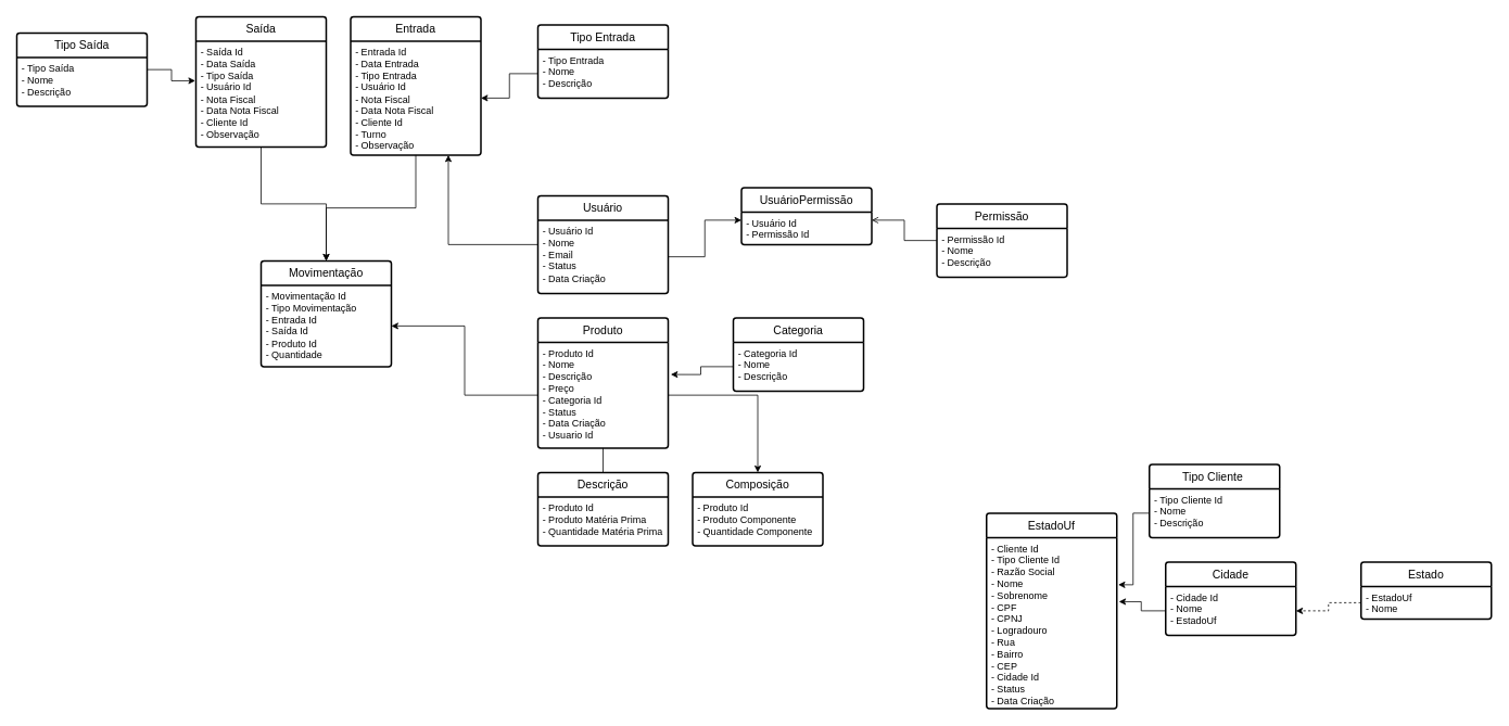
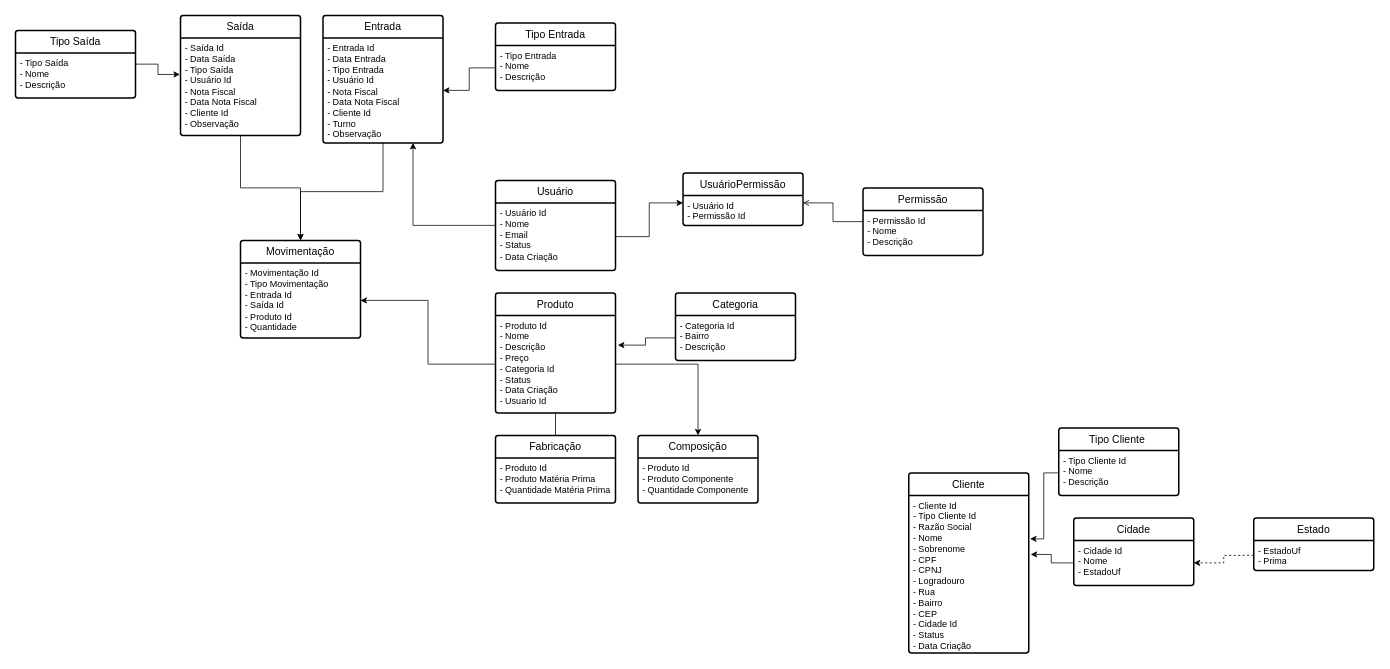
  <mxCell id="0" />
  <mxCell id="1" parent="0" />
  <mxCell id="2" value="" style="edgeStyle=orthogonalEdgeStyle;rounded=0;orthogonalLoop=1;jettySize=auto;html=1;entryX=0.75;entryY=1;entryDx=0;entryDy=0;" edge="1" parent="1" source="3" target="30"><mxGeometry relative="1" as="geometry" /></mxCell>
  <mxCell id="3" value="Usuário" style="swimlane;childLayout=stackLayout;horizontal=1;startSize=30;horizontalStack=0;rounded=1;fontSize=14;fontStyle=0;strokeWidth=2;resizeParent=0;resizeLast=1;shadow=0;dashed=0;align=center;arcSize=4;whiteSpace=wrap;html=1;" vertex="1" parent="1"><mxGeometry x="660" y="240" width="160" height="120" as="geometry" /></mxCell>
  <mxCell id="4" value="- Usuário Id&lt;div&gt;- Nome&lt;/div&gt;&lt;div&gt;- Email&lt;/div&gt;&lt;div&gt;- Status&lt;/div&gt;&lt;div&gt;- Data Criação&lt;/div&gt;" style="align=left;strokeColor=none;fillColor=none;spacingLeft=4;fontSize=12;verticalAlign=top;resizable=0;rotatable=0;part=1;html=1;" vertex="1" parent="3"><mxGeometry y="30" width="160" height="90" as="geometry" /></mxCell>
  <mxCell id="5" style="edgeStyle=orthogonalEdgeStyle;rounded=0;orthogonalLoop=1;jettySize=auto;html=1;entryX=1;entryY=0.25;entryDx=0;entryDy=0;endArrow=open;" edge="1" parent="1" source="6" target="9"><mxGeometry relative="1" as="geometry" /></mxCell>
  <mxCell id="6" value="Permissão" style="swimlane;childLayout=stackLayout;horizontal=1;startSize=30;horizontalStack=0;rounded=1;fontSize=14;fontStyle=0;strokeWidth=2;resizeParent=0;resizeLast=1;shadow=0;dashed=0;align=center;arcSize=4;whiteSpace=wrap;html=1;" vertex="1" parent="1"><mxGeometry x="1150" y="250" width="160" height="90" as="geometry" /></mxCell>
  <mxCell id="7" value="- Permissão Id&lt;div&gt;- Nome&lt;/div&gt;&lt;div&gt;- Descrição&lt;/div&gt;" style="align=left;strokeColor=none;fillColor=none;spacingLeft=4;fontSize=12;verticalAlign=top;resizable=0;rotatable=0;part=1;html=1;" vertex="1" parent="6"><mxGeometry y="30" width="160" height="60" as="geometry" /></mxCell>
  <mxCell id="8" value="UsuárioPermissão" style="swimlane;childLayout=stackLayout;horizontal=1;startSize=30;horizontalStack=0;rounded=1;fontSize=14;fontStyle=0;strokeWidth=2;resizeParent=0;resizeLast=1;shadow=0;dashed=0;align=center;arcSize=4;whiteSpace=wrap;html=1;" vertex="1" parent="1"><mxGeometry x="910" y="230" width="160" height="70" as="geometry" /></mxCell>
  <mxCell id="9" value="- Usuário Id&lt;div&gt;- Permissão Id&lt;/div&gt;" style="align=left;strokeColor=none;fillColor=none;spacingLeft=4;fontSize=12;verticalAlign=top;resizable=0;rotatable=0;part=1;html=1;" vertex="1" parent="8"><mxGeometry y="30" width="160" height="40" as="geometry" /></mxCell>
  <mxCell id="10" style="edgeStyle=orthogonalEdgeStyle;rounded=0;orthogonalLoop=1;jettySize=auto;html=1;entryX=0;entryY=0.25;entryDx=0;entryDy=0;" edge="1" parent="1" source="4" target="9"><mxGeometry relative="1" as="geometry" /></mxCell>
- <mxCell id="11" value="EstadoUf" style="swimlane;childLayout=stackLayout;horizontal=1;startSize=30;horizontalStack=0;rounded=1;fontSize=14;fontStyle=0;strokeWidth=2;resizeParent=0;resizeLast=1;shadow=0;dashed=0;align=center;arcSize=4;whiteSpace=wrap;html=1;" vertex="1" parent="1"><mxGeometry x="1211" y="630" width="160" height="240" as="geometry" /></mxCell>
+ <mxCell id="11" value="Cliente" style="swimlane;childLayout=stackLayout;horizontal=1;startSize=30;horizontalStack=0;rounded=1;fontSize=14;fontStyle=0;strokeWidth=2;resizeParent=0;resizeLast=1;shadow=0;dashed=0;align=center;arcSize=4;whiteSpace=wrap;html=1;" vertex="1" parent="1"><mxGeometry x="1211" y="630" width="160" height="240" as="geometry" /></mxCell>
  <mxCell id="12" value="- Cliente Id&lt;div&gt;- Tipo Cliente Id&lt;br&gt;&lt;div&gt;- Razão Social&lt;/div&gt;&lt;div&gt;- Nome&lt;/div&gt;&lt;div&gt;- Sobrenome&lt;/div&gt;&lt;div&gt;- CPF&lt;/div&gt;&lt;div&gt;- CPNJ&lt;/div&gt;&lt;div&gt;- Logradouro&lt;/div&gt;&lt;div&gt;- Rua&lt;/div&gt;&lt;div&gt;- Bairro&lt;/div&gt;&lt;div&gt;- CEP&lt;/div&gt;&lt;div&gt;- Cidade Id&lt;/div&gt;&lt;div&gt;- Status&lt;/div&gt;&lt;div&gt;- Data Criação&lt;/div&gt;&lt;div&gt;&lt;br&gt;&lt;/div&gt;&lt;/div&gt;" style="align=left;strokeColor=none;fillColor=none;spacingLeft=4;fontSize=12;verticalAlign=top;resizable=0;rotatable=0;part=1;html=1;" vertex="1" parent="11"><mxGeometry y="30" width="160" height="210" as="geometry" /></mxCell>
  <mxCell id="13" value="Tipo Cliente&amp;nbsp;" style="swimlane;childLayout=stackLayout;horizontal=1;startSize=30;horizontalStack=0;rounded=1;fontSize=14;fontStyle=0;strokeWidth=2;resizeParent=0;resizeLast=1;shadow=0;dashed=0;align=center;arcSize=4;whiteSpace=wrap;html=1;" vertex="1" parent="1"><mxGeometry x="1411" y="570" width="160" height="90" as="geometry" /></mxCell>
  <mxCell id="14" value="- Tipo Cliente Id&lt;div&gt;- Nome&lt;/div&gt;&lt;div&gt;- Descrição&lt;/div&gt;" style="align=left;strokeColor=none;fillColor=none;spacingLeft=4;fontSize=12;verticalAlign=top;resizable=0;rotatable=0;part=1;html=1;" vertex="1" parent="13"><mxGeometry y="30" width="160" height="60" as="geometry" /></mxCell>
  <mxCell id="15" value="Cidade" style="swimlane;childLayout=stackLayout;horizontal=1;startSize=30;horizontalStack=0;rounded=1;fontSize=14;fontStyle=0;strokeWidth=2;resizeParent=0;resizeLast=1;shadow=0;dashed=0;align=center;arcSize=4;whiteSpace=wrap;html=1;" vertex="1" parent="1"><mxGeometry x="1431" y="690" width="160" height="90" as="geometry" /></mxCell>
  <mxCell id="16" value="- Cidade Id&lt;div&gt;- Nome&lt;/div&gt;&lt;div&gt;- EstadoUf&lt;/div&gt;" style="align=left;strokeColor=none;fillColor=none;spacingLeft=4;fontSize=12;verticalAlign=top;resizable=0;rotatable=0;part=1;html=1;" vertex="1" parent="15"><mxGeometry y="30" width="160" height="60" as="geometry" /></mxCell>
  <mxCell id="17" value="Estado" style="swimlane;childLayout=stackLayout;horizontal=1;startSize=30;horizontalStack=0;rounded=1;fontSize=14;fontStyle=0;strokeWidth=2;resizeParent=0;resizeLast=1;shadow=0;dashed=0;align=center;arcSize=4;whiteSpace=wrap;html=1;" vertex="1" parent="1"><mxGeometry x="1671" y="690" width="160" height="70" as="geometry" /></mxCell>
- <mxCell id="18" value="- EstadoUf&lt;div&gt;- Nome&lt;/div&gt;" style="align=left;strokeColor=none;fillColor=none;spacingLeft=4;fontSize=12;verticalAlign=top;resizable=0;rotatable=0;part=1;html=1;" vertex="1" parent="17"><mxGeometry y="30" width="160" height="40" as="geometry" /></mxCell>
+ <mxCell id="18" value="- EstadoUf&lt;div&gt;- Prima&lt;/div&gt;" style="align=left;strokeColor=none;fillColor=none;spacingLeft=4;fontSize=12;verticalAlign=top;resizable=0;rotatable=0;part=1;html=1;" vertex="1" parent="17"><mxGeometry y="30" width="160" height="40" as="geometry" /></mxCell>
  <mxCell id="19" value="" style="edgeStyle=orthogonalEdgeStyle;rounded=0;orthogonalLoop=1;jettySize=auto;html=1;" edge="1" parent="1" source="20" target="25"><mxGeometry relative="1" as="geometry" /></mxCell>
  <mxCell id="20" value="Produto" style="swimlane;childLayout=stackLayout;horizontal=1;startSize=30;horizontalStack=0;rounded=1;fontSize=14;fontStyle=0;strokeWidth=2;resizeParent=0;resizeLast=1;shadow=0;dashed=0;align=center;arcSize=4;whiteSpace=wrap;html=1;" vertex="1" parent="1"><mxGeometry x="660" y="390" width="160" height="160" as="geometry" /></mxCell>
  <mxCell id="21" value="- Produto Id&lt;div&gt;- Nome&lt;/div&gt;&lt;div&gt;- Descrição&lt;/div&gt;&lt;div&gt;- Preço&lt;/div&gt;&lt;div&gt;- Categoria Id&lt;/div&gt;&lt;div&gt;- Status&lt;/div&gt;&lt;div&gt;- Data Criação&lt;/div&gt;&lt;div&gt;- Usuario Id&lt;/div&gt;" style="align=left;strokeColor=none;fillColor=none;spacingLeft=4;fontSize=12;verticalAlign=top;resizable=0;rotatable=0;part=1;html=1;" vertex="1" parent="20"><mxGeometry y="30" width="160" height="130" as="geometry" /></mxCell>
  <mxCell id="22" value="Categoria" style="swimlane;childLayout=stackLayout;horizontal=1;startSize=30;horizontalStack=0;rounded=1;fontSize=14;fontStyle=0;strokeWidth=2;resizeParent=0;resizeLast=1;shadow=0;dashed=0;align=center;arcSize=4;whiteSpace=wrap;html=1;" vertex="1" parent="1"><mxGeometry x="900" y="390" width="160" height="90" as="geometry" /></mxCell>
- <mxCell id="23" value="- Categoria Id&lt;div&gt;- Nome&lt;/div&gt;&lt;div&gt;- Descrição&lt;/div&gt;" style="align=left;strokeColor=none;fillColor=none;spacingLeft=4;fontSize=12;verticalAlign=top;resizable=0;rotatable=0;part=1;html=1;" vertex="1" parent="22"><mxGeometry y="30" width="160" height="60" as="geometry" /></mxCell>
- <mxCell id="24" value="Descrição" style="swimlane;childLayout=stackLayout;horizontal=1;startSize=30;horizontalStack=0;rounded=1;fontSize=14;fontStyle=0;strokeWidth=2;resizeParent=0;resizeLast=1;shadow=0;dashed=0;align=center;arcSize=4;whiteSpace=wrap;html=1;" vertex="1" parent="1"><mxGeometry x="660" y="580" width="160" height="90" as="geometry" /></mxCell>
+ <mxCell id="23" value="- Categoria Id&lt;div&gt;- Bairro&lt;/div&gt;&lt;div&gt;- Descrição&lt;/div&gt;" style="align=left;strokeColor=none;fillColor=none;spacingLeft=4;fontSize=12;verticalAlign=top;resizable=0;rotatable=0;part=1;html=1;" vertex="1" parent="22"><mxGeometry y="30" width="160" height="60" as="geometry" /></mxCell>
+ <mxCell id="24" value="Fabricação" style="swimlane;childLayout=stackLayout;horizontal=1;startSize=30;horizontalStack=0;rounded=1;fontSize=14;fontStyle=0;strokeWidth=2;resizeParent=0;resizeLast=1;shadow=0;dashed=0;align=center;arcSize=4;whiteSpace=wrap;html=1;" vertex="1" parent="1"><mxGeometry x="660" y="580" width="160" height="90" as="geometry" /></mxCell>
  <mxCell id="25" value="- Produto Id&lt;div&gt;- Produto Matéria Prima&amp;nbsp;&lt;/div&gt;&lt;div&gt;- Quantidade Matéria Prima&lt;/div&gt;" style="align=left;strokeColor=none;fillColor=none;spacingLeft=4;fontSize=12;verticalAlign=top;resizable=0;rotatable=0;part=1;html=1;" vertex="1" parent="24"><mxGeometry y="30" width="160" height="60" as="geometry" /></mxCell>
  <mxCell id="26" value="Composição" style="swimlane;childLayout=stackLayout;horizontal=1;startSize=30;horizontalStack=0;rounded=1;fontSize=14;fontStyle=0;strokeWidth=2;resizeParent=0;resizeLast=1;shadow=0;dashed=0;align=center;arcSize=4;whiteSpace=wrap;html=1;" vertex="1" parent="1"><mxGeometry x="850" y="580" width="160" height="90" as="geometry" /></mxCell>
  <mxCell id="27" value="- Produto Id&lt;div&gt;- Produto Componente&lt;/div&gt;&lt;div&gt;- Quantidade Componente&lt;/div&gt;" style="align=left;strokeColor=none;fillColor=none;spacingLeft=4;fontSize=12;verticalAlign=top;resizable=0;rotatable=0;part=1;html=1;" vertex="1" parent="26"><mxGeometry y="30" width="160" height="60" as="geometry" /></mxCell>
  <mxCell id="28" style="edgeStyle=orthogonalEdgeStyle;rounded=0;orthogonalLoop=1;jettySize=auto;html=1;entryX=0.5;entryY=0;entryDx=0;entryDy=0;" edge="1" parent="1" source="21" target="26"><mxGeometry relative="1" as="geometry" /></mxCell>
  <mxCell id="29" value="Entrada" style="swimlane;childLayout=stackLayout;horizontal=1;startSize=30;horizontalStack=0;rounded=1;fontSize=14;fontStyle=0;strokeWidth=2;resizeParent=0;resizeLast=1;shadow=0;dashed=0;align=center;arcSize=4;whiteSpace=wrap;html=1;" vertex="1" parent="1"><mxGeometry x="430" y="20" width="160" height="170" as="geometry" /></mxCell>
  <mxCell id="30" value="- Entrada Id&lt;div&gt;- Data Entrada&lt;/div&gt;&lt;div&gt;- Tipo Entrada&lt;/div&gt;&lt;div&gt;- Usuário Id&lt;br&gt;&lt;/div&gt;&lt;div&gt;- Nota Fiscal&lt;/div&gt;&lt;div&gt;- Data Nota Fiscal&lt;/div&gt;&lt;div&gt;- Cliente Id&lt;/div&gt;&lt;div&gt;- Turno&lt;/div&gt;&lt;div&gt;- Observação&lt;/div&gt;" style="align=left;strokeColor=none;fillColor=none;spacingLeft=4;fontSize=12;verticalAlign=top;resizable=0;rotatable=0;part=1;html=1;" vertex="1" parent="29"><mxGeometry y="30" width="160" height="140" as="geometry" /></mxCell>
  <mxCell id="31" value="Saída" style="swimlane;childLayout=stackLayout;horizontal=1;startSize=30;horizontalStack=0;rounded=1;fontSize=14;fontStyle=0;strokeWidth=2;resizeParent=0;resizeLast=1;shadow=0;dashed=0;align=center;arcSize=4;whiteSpace=wrap;html=1;" vertex="1" parent="1"><mxGeometry x="240" y="20" width="160" height="160" as="geometry" /></mxCell>
  <mxCell id="32" value="- Saída Id&lt;div&gt;- Data Saída&lt;/div&gt;&lt;div&gt;- Tipo Saída&lt;/div&gt;&lt;div&gt;- Usuário Id&lt;br&gt;&lt;/div&gt;&lt;div&gt;- Nota Fiscal&lt;/div&gt;&lt;div&gt;- Data Nota Fiscal&lt;/div&gt;&lt;div&gt;- Cliente Id&lt;/div&gt;&lt;div&gt;- Observação&lt;/div&gt;" style="align=left;strokeColor=none;fillColor=none;spacingLeft=4;fontSize=12;verticalAlign=top;resizable=0;rotatable=0;part=1;html=1;" vertex="1" parent="31"><mxGeometry y="30" width="160" height="130" as="geometry" /></mxCell>
  <mxCell id="33" value="Tipo Entrada" style="swimlane;childLayout=stackLayout;horizontal=1;startSize=30;horizontalStack=0;rounded=1;fontSize=14;fontStyle=0;strokeWidth=2;resizeParent=0;resizeLast=1;shadow=0;dashed=0;align=center;arcSize=4;whiteSpace=wrap;html=1;" vertex="1" parent="1"><mxGeometry x="660" y="30" width="160" height="90" as="geometry" /></mxCell>
  <mxCell id="34" value="- Tipo Entrada&lt;div&gt;- Nome&lt;/div&gt;&lt;div&gt;- Descrição&lt;/div&gt;" style="align=left;strokeColor=none;fillColor=none;spacingLeft=4;fontSize=12;verticalAlign=top;resizable=0;rotatable=0;part=1;html=1;" vertex="1" parent="33"><mxGeometry y="30" width="160" height="60" as="geometry" /></mxCell>
  <mxCell id="35" value="Tipo Saída" style="swimlane;childLayout=stackLayout;horizontal=1;startSize=30;horizontalStack=0;rounded=1;fontSize=14;fontStyle=0;strokeWidth=2;resizeParent=0;resizeLast=1;shadow=0;dashed=0;align=center;arcSize=4;whiteSpace=wrap;html=1;" vertex="1" parent="1"><mxGeometry x="20" y="40" width="160" height="90" as="geometry" /></mxCell>
  <mxCell id="36" value="- Tipo Saída&lt;div&gt;- Nome&lt;/div&gt;&lt;div&gt;- Descrição&lt;/div&gt;" style="align=left;strokeColor=none;fillColor=none;spacingLeft=4;fontSize=12;verticalAlign=top;resizable=0;rotatable=0;part=1;html=1;" vertex="1" parent="35"><mxGeometry y="30" width="160" height="60" as="geometry" /></mxCell>
  <mxCell id="37" value="Movimentação" style="swimlane;childLayout=stackLayout;horizontal=1;startSize=30;horizontalStack=0;rounded=1;fontSize=14;fontStyle=0;strokeWidth=2;resizeParent=0;resizeLast=1;shadow=0;dashed=0;align=center;arcSize=4;whiteSpace=wrap;html=1;" vertex="1" parent="1"><mxGeometry x="320" y="320" width="160" height="130" as="geometry" /></mxCell>
  <mxCell id="38" value="- Movimentação Id&lt;div&gt;- Tipo Movimentação&lt;/div&gt;&lt;div&gt;- Entrada Id&lt;/div&gt;&lt;div&gt;- Saída Id&lt;/div&gt;&lt;div&gt;- Produto Id&lt;/div&gt;&lt;div&gt;- Quantidade&lt;/div&gt;" style="align=left;strokeColor=none;fillColor=none;spacingLeft=4;fontSize=12;verticalAlign=top;resizable=0;rotatable=0;part=1;html=1;" vertex="1" parent="37"><mxGeometry y="30" width="160" height="100" as="geometry" /></mxCell>
  <mxCell id="39" style="edgeStyle=orthogonalEdgeStyle;rounded=0;orthogonalLoop=1;jettySize=auto;html=1;entryX=1;entryY=0.5;entryDx=0;entryDy=0;dashed=1;" edge="1" parent="1" source="18" target="16"><mxGeometry relative="1" as="geometry" /></mxCell>
  <mxCell id="40" style="edgeStyle=orthogonalEdgeStyle;rounded=0;orthogonalLoop=1;jettySize=auto;html=1;entryX=1.016;entryY=0.375;entryDx=0;entryDy=0;entryPerimeter=0;" edge="1" parent="1" source="16" target="12"><mxGeometry relative="1" as="geometry" /></mxCell>
  <mxCell id="41" style="edgeStyle=orthogonalEdgeStyle;rounded=0;orthogonalLoop=1;jettySize=auto;html=1;entryX=1.011;entryY=0.276;entryDx=0;entryDy=0;entryPerimeter=0;" edge="1" parent="1" source="14" target="12"><mxGeometry relative="1" as="geometry" /></mxCell>
  <mxCell id="42" style="edgeStyle=orthogonalEdgeStyle;rounded=0;orthogonalLoop=1;jettySize=auto;html=1;entryX=1.02;entryY=0.305;entryDx=0;entryDy=0;entryPerimeter=0;" edge="1" parent="1" source="23" target="21"><mxGeometry relative="1" as="geometry" /></mxCell>
  <mxCell id="43" style="edgeStyle=orthogonalEdgeStyle;rounded=0;orthogonalLoop=1;jettySize=auto;html=1;entryX=1;entryY=0.5;entryDx=0;entryDy=0;" edge="1" parent="1" source="34" target="30"><mxGeometry relative="1" as="geometry" /></mxCell>
  <mxCell id="44" style="edgeStyle=orthogonalEdgeStyle;rounded=0;orthogonalLoop=1;jettySize=auto;html=1;entryX=-0.005;entryY=0.375;entryDx=0;entryDy=0;entryPerimeter=0;" edge="1" parent="1" source="35" target="32"><mxGeometry relative="1" as="geometry" /></mxCell>
  <mxCell id="45" style="edgeStyle=orthogonalEdgeStyle;rounded=0;orthogonalLoop=1;jettySize=auto;html=1;entryX=0.5;entryY=0;entryDx=0;entryDy=0;" edge="1" parent="1" source="32" target="37"><mxGeometry relative="1" as="geometry" /></mxCell>
  <mxCell id="46" style="edgeStyle=orthogonalEdgeStyle;rounded=0;orthogonalLoop=1;jettySize=auto;html=1;entryX=0.5;entryY=0;entryDx=0;entryDy=0;" edge="1" parent="1" source="30" target="37"><mxGeometry relative="1" as="geometry" /></mxCell>
  <mxCell id="47" style="edgeStyle=orthogonalEdgeStyle;rounded=0;orthogonalLoop=1;jettySize=auto;html=1;entryX=1;entryY=0.5;entryDx=0;entryDy=0;" edge="1" parent="1" source="21" target="38"><mxGeometry relative="1" as="geometry" /></mxCell>
